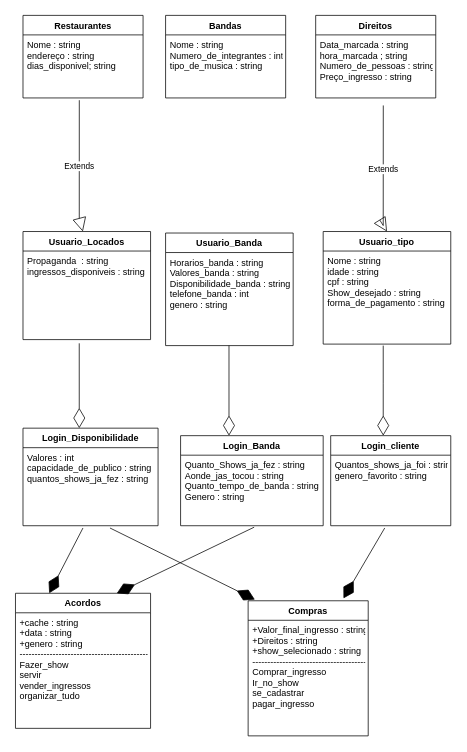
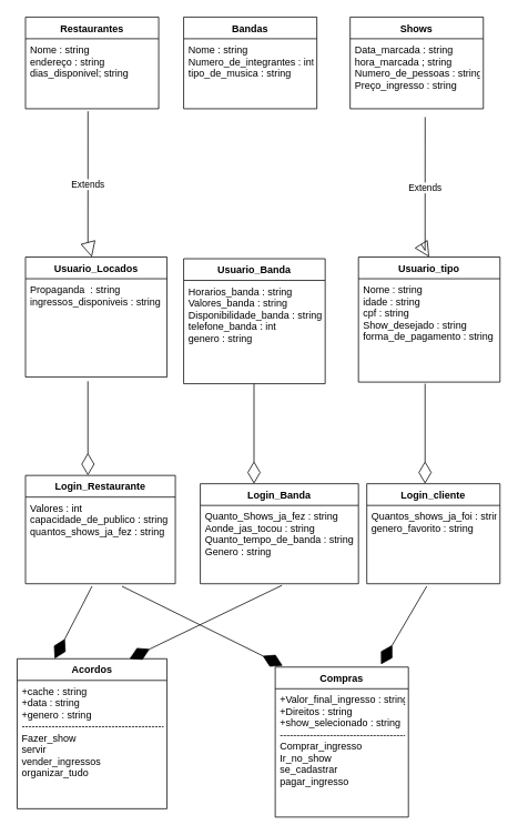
  <mxCell id="0" />
  <mxCell id="1" parent="0" />
  <mxCell id="2" value="Restaurantes" style="swimlane;fontStyle=1;align=center;verticalAlign=top;childLayout=stackLayout;horizontal=1;startSize=26;horizontalStack=0;resizeParent=1;resizeParentMax=0;resizeLast=0;collapsible=1;marginBottom=0;" vertex="1" parent="1"><mxGeometry x="30" y="20" width="160" height="110" as="geometry" /></mxCell>
  <mxCell id="3" value="Nome : string&#10;endereço : string &#10;dias_disponivel; string&#10;" style="text;strokeColor=none;fillColor=none;align=left;verticalAlign=top;spacingLeft=4;spacingRight=4;overflow=hidden;rotatable=0;points=[[0,0.5],[1,0.5]];portConstraint=eastwest;" vertex="1" parent="2"><mxGeometry y="26" width="160" height="84" as="geometry" /></mxCell>
  <mxCell id="4" value="Bandas" style="swimlane;fontStyle=1;align=center;verticalAlign=top;childLayout=stackLayout;horizontal=1;startSize=26;horizontalStack=0;resizeParent=1;resizeParentMax=0;resizeLast=0;collapsible=1;marginBottom=0;" vertex="1" parent="1"><mxGeometry x="220" y="20" width="160" height="110" as="geometry" /></mxCell>
  <mxCell id="5" value="Nome : string&#10;Numero_de_integrantes : int&#10;tipo_de_musica : string&#10;" style="text;strokeColor=none;fillColor=none;align=left;verticalAlign=top;spacingLeft=4;spacingRight=4;overflow=hidden;rotatable=0;points=[[0,0.5],[1,0.5]];portConstraint=eastwest;" vertex="1" parent="4"><mxGeometry y="26" width="160" height="84" as="geometry" /></mxCell>
- <mxCell id="6" value="Direitos" style="swimlane;fontStyle=1;align=center;verticalAlign=top;childLayout=stackLayout;horizontal=1;startSize=26;horizontalStack=0;resizeParent=1;resizeParentMax=0;resizeLast=0;collapsible=1;marginBottom=0;" vertex="1" parent="1"><mxGeometry x="420" y="20" width="160" height="110" as="geometry" /></mxCell>
+ <mxCell id="6" value="Shows" style="swimlane;fontStyle=1;align=center;verticalAlign=top;childLayout=stackLayout;horizontal=1;startSize=26;horizontalStack=0;resizeParent=1;resizeParentMax=0;resizeLast=0;collapsible=1;marginBottom=0;" vertex="1" parent="1"><mxGeometry x="420" y="20" width="160" height="110" as="geometry" /></mxCell>
  <mxCell id="7" value="Data_marcada : string&#10;hora_marcada ; string&#10;Numero_de_pessoas : string&#10;Preço_ingresso : string" style="text;strokeColor=none;fillColor=none;align=left;verticalAlign=top;spacingLeft=4;spacingRight=4;overflow=hidden;rotatable=0;points=[[0,0.5],[1,0.5]];portConstraint=eastwest;" vertex="1" parent="6"><mxGeometry y="26" width="160" height="84" as="geometry" /></mxCell>
  <mxCell id="8" value="Usuario_Locados" style="swimlane;fontStyle=1;align=center;verticalAlign=top;childLayout=stackLayout;horizontal=1;startSize=26;horizontalStack=0;resizeParent=1;resizeParentMax=0;resizeLast=0;collapsible=1;marginBottom=0;" vertex="1" parent="1"><mxGeometry x="30" y="308" width="170" height="144" as="geometry" /></mxCell>
  <mxCell id="9" value="Propaganda  : string&#10;ingressos_disponiveis : string&#10;" style="text;strokeColor=none;fillColor=none;align=left;verticalAlign=top;spacingLeft=4;spacingRight=4;overflow=hidden;rotatable=0;points=[[0,0.5],[1,0.5]];portConstraint=eastwest;" vertex="1" parent="8"><mxGeometry y="26" width="170" height="118" as="geometry" /></mxCell>
  <mxCell id="10" value="Usuario_Banda" style="swimlane;fontStyle=1;align=center;verticalAlign=top;childLayout=stackLayout;horizontal=1;startSize=26;horizontalStack=0;resizeParent=1;resizeParentMax=0;resizeLast=0;collapsible=1;marginBottom=0;" vertex="1" parent="1"><mxGeometry x="220" y="310" width="170" height="150" as="geometry" /></mxCell>
  <mxCell id="11" value="Horarios_banda : string&#10;Valores_banda : string&#10;Disponibilidade_banda : string&#10;telefone_banda : int&#10;genero : string&#10;&#10;" style="text;strokeColor=none;fillColor=none;align=left;verticalAlign=top;spacingLeft=4;spacingRight=4;overflow=hidden;rotatable=0;points=[[0,0.5],[1,0.5]];portConstraint=eastwest;" vertex="1" parent="10"><mxGeometry y="26" width="170" height="124" as="geometry" /></mxCell>
  <mxCell id="12" value="Usuario_tipo" style="swimlane;fontStyle=1;align=center;verticalAlign=top;childLayout=stackLayout;horizontal=1;startSize=26;horizontalStack=0;resizeParent=1;resizeParentMax=0;resizeLast=0;collapsible=1;marginBottom=0;" vertex="1" parent="1"><mxGeometry x="430" y="308" width="170" height="150" as="geometry" /></mxCell>
  <mxCell id="13" value="Nome : string&#10;idade : string&#10;cpf : string&#10;Show_desejado : string&#10;forma_de_pagamento : string&#10;" style="text;strokeColor=none;fillColor=none;align=left;verticalAlign=top;spacingLeft=4;spacingRight=4;overflow=hidden;rotatable=0;points=[[0,0.5],[1,0.5]];portConstraint=eastwest;" vertex="1" parent="12"><mxGeometry y="26" width="170" height="124" as="geometry" /></mxCell>
  <mxCell id="14" value="Extends" style="endArrow=block;endSize=16;endFill=0;html=1;rounded=0;exitX=0.469;exitY=1.036;exitDx=0;exitDy=0;exitPerimeter=0;entryX=0.469;entryY=0;entryDx=0;entryDy=0;entryPerimeter=0;" edge="1" parent="1" source="3" target="8"><mxGeometry width="160" relative="1" as="geometry"><mxPoint x="105.04" y="168.004" as="sourcePoint" /><mxPoint x="105" y="300" as="targetPoint" /><Array as="points"><mxPoint x="105" y="290" /></Array></mxGeometry></mxCell>
  <mxCell id="15" value="Extends" style="endArrow=block;endSize=16;endFill=0;html=1;rounded=0;entryX=0.5;entryY=0;entryDx=0;entryDy=0;exitX=0.563;exitY=1.119;exitDx=0;exitDy=0;exitPerimeter=0;" edge="1" parent="1" source="7" target="12"><mxGeometry width="160" relative="1" as="geometry"><mxPoint x="510.08" y="168.004" as="sourcePoint" /><mxPoint x="600" y="230" as="targetPoint" /><Array as="points"><mxPoint x="510" y="300" /></Array></mxGeometry></mxCell>
  <mxCell id="16" value="" style="endArrow=diamondThin;endFill=0;endSize=24;html=1;rounded=0;exitX=0.441;exitY=1.042;exitDx=0;exitDy=0;exitPerimeter=0;" edge="1" parent="1" source="9"><mxGeometry width="160" relative="1" as="geometry"><mxPoint x="60" y="540" as="sourcePoint" /><mxPoint x="105" y="570" as="targetPoint" /></mxGeometry></mxCell>
  <mxCell id="17" value="" style="endArrow=diamondThin;endFill=0;endSize=24;html=1;rounded=0;" edge="1" parent="1"><mxGeometry width="160" relative="1" as="geometry"><mxPoint x="304.5" y="460" as="sourcePoint" /><mxPoint x="304.5" y="580" as="targetPoint" /></mxGeometry></mxCell>
  <mxCell id="18" value="" style="endArrow=diamondThin;endFill=0;endSize=24;html=1;rounded=0;" edge="1" parent="1"><mxGeometry width="160" relative="1" as="geometry"><mxPoint x="510" y="460" as="sourcePoint" /><mxPoint x="510" y="580" as="targetPoint" /><Array as="points"><mxPoint x="510" y="510" /></Array></mxGeometry></mxCell>
- <mxCell id="19" value="Login_Disponibilidade" style="swimlane;fontStyle=1;align=center;verticalAlign=top;childLayout=stackLayout;horizontal=1;startSize=26;horizontalStack=0;resizeParent=1;resizeParentMax=0;resizeLast=0;collapsible=1;marginBottom=0;" vertex="1" parent="1"><mxGeometry x="30" y="570" width="180" height="130" as="geometry" /></mxCell>
+ <mxCell id="19" value="Login_Restaurante" style="swimlane;fontStyle=1;align=center;verticalAlign=top;childLayout=stackLayout;horizontal=1;startSize=26;horizontalStack=0;resizeParent=1;resizeParentMax=0;resizeLast=0;collapsible=1;marginBottom=0;" vertex="1" parent="1"><mxGeometry x="30" y="570" width="180" height="130" as="geometry" /></mxCell>
  <mxCell id="20" value="Valores : int&#10;capacidade_de_publico : string&#10;quantos_shows_ja_fez : string" style="text;strokeColor=none;fillColor=none;align=left;verticalAlign=top;spacingLeft=4;spacingRight=4;overflow=hidden;rotatable=0;points=[[0,0.5],[1,0.5]];portConstraint=eastwest;" vertex="1" parent="19"><mxGeometry y="26" width="180" height="104" as="geometry" /></mxCell>
  <mxCell id="21" value="Login_Banda" style="swimlane;fontStyle=1;align=center;verticalAlign=top;childLayout=stackLayout;horizontal=1;startSize=26;horizontalStack=0;resizeParent=1;resizeParentMax=0;resizeLast=0;collapsible=1;marginBottom=0;" vertex="1" parent="1"><mxGeometry x="240" y="580" width="190" height="120" as="geometry" /></mxCell>
  <mxCell id="22" value="Quanto_Shows_ja_fez : string&#10;Aonde_jas_tocou : string&#10;Quanto_tempo_de_banda : string&#10;Genero : string" style="text;strokeColor=none;fillColor=none;align=left;verticalAlign=top;spacingLeft=4;spacingRight=4;overflow=hidden;rotatable=0;points=[[0,0.5],[1,0.5]];portConstraint=eastwest;" vertex="1" parent="21"><mxGeometry y="26" width="190" height="94" as="geometry" /></mxCell>
  <mxCell id="23" value="Login_cliente" style="swimlane;fontStyle=1;align=center;verticalAlign=top;childLayout=stackLayout;horizontal=1;startSize=26;horizontalStack=0;resizeParent=1;resizeParentMax=0;resizeLast=0;collapsible=1;marginBottom=0;" vertex="1" parent="1"><mxGeometry x="440" y="580" width="160" height="120" as="geometry" /></mxCell>
  <mxCell id="24" value="Quantos_shows_ja_foi : string&#10;genero_favorito : string&#10;" style="text;strokeColor=none;fillColor=none;align=left;verticalAlign=top;spacingLeft=4;spacingRight=4;overflow=hidden;rotatable=0;points=[[0,0.5],[1,0.5]];portConstraint=eastwest;" vertex="1" parent="23"><mxGeometry y="26" width="160" height="94" as="geometry" /></mxCell>
  <mxCell id="25" value="Acordos" style="swimlane;fontStyle=1;align=center;verticalAlign=top;childLayout=stackLayout;horizontal=1;startSize=26;horizontalStack=0;resizeParent=1;resizeParentMax=0;resizeLast=0;collapsible=1;marginBottom=0;" vertex="1" parent="1"><mxGeometry x="20" y="790" width="180" height="180" as="geometry" /></mxCell>
  <mxCell id="26" value="+cache : string&#10;+data : string&#10;+genero : string&#10;----------------------------------------------&#10;Fazer_show&#10;servir&#10;vender_ingressos&#10;organizar_tudo" style="text;strokeColor=none;fillColor=none;align=left;verticalAlign=top;spacingLeft=4;spacingRight=4;overflow=hidden;rotatable=0;points=[[0,0.5],[1,0.5]];portConstraint=eastwest;" vertex="1" parent="25"><mxGeometry y="26" width="180" height="154" as="geometry" /></mxCell>
  <mxCell id="27" value="" style="endArrow=diamondThin;endFill=1;endSize=24;html=1;rounded=0;entryX=0.25;entryY=0;entryDx=0;entryDy=0;exitX=0.444;exitY=1.029;exitDx=0;exitDy=0;exitPerimeter=0;" edge="1" parent="1" source="20" target="25"><mxGeometry width="160" relative="1" as="geometry"><mxPoint x="60" y="740" as="sourcePoint" /><mxPoint x="220" y="740" as="targetPoint" /></mxGeometry></mxCell>
  <mxCell id="28" value="" style="endArrow=diamondThin;endFill=1;endSize=24;html=1;rounded=0;entryX=0.75;entryY=0;entryDx=0;entryDy=0;exitX=0.516;exitY=1.021;exitDx=0;exitDy=0;exitPerimeter=0;" edge="1" parent="1" source="22" target="25"><mxGeometry width="160" relative="1" as="geometry"><mxPoint x="190" y="730" as="sourcePoint" /><mxPoint x="350" y="730" as="targetPoint" /></mxGeometry></mxCell>
  <mxCell id="29" value="Compras" style="swimlane;fontStyle=1;align=center;verticalAlign=top;childLayout=stackLayout;horizontal=1;startSize=26;horizontalStack=0;resizeParent=1;resizeParentMax=0;resizeLast=0;collapsible=1;marginBottom=0;" vertex="1" parent="1"><mxGeometry x="330" y="800" width="160" height="180" as="geometry" /></mxCell>
  <mxCell id="30" value="+Valor_final_ingresso : string&#10;+Direitos : string&#10;+show_selecionado : string&#10;--------------------------------------&#10;Comprar_ingresso&#10;Ir_no_show&#10;se_cadastrar&#10;pagar_ingresso" style="text;strokeColor=none;fillColor=none;align=left;verticalAlign=top;spacingLeft=4;spacingRight=4;overflow=hidden;rotatable=0;points=[[0,0.5],[1,0.5]];portConstraint=eastwest;" vertex="1" parent="29"><mxGeometry y="26" width="160" height="154" as="geometry" /></mxCell>
  <mxCell id="31" value="" style="endArrow=diamondThin;endFill=1;endSize=24;html=1;rounded=0;entryX=0.794;entryY=-0.018;entryDx=0;entryDy=0;entryPerimeter=0;exitX=0.45;exitY=1.032;exitDx=0;exitDy=0;exitPerimeter=0;" edge="1" parent="1" source="24" target="29"><mxGeometry width="160" relative="1" as="geometry"><mxPoint x="364" y="750" as="sourcePoint" /><mxPoint x="524" y="750" as="targetPoint" /></mxGeometry></mxCell>
  <mxCell id="32" value="" style="endArrow=diamondThin;endFill=1;endSize=24;html=1;rounded=0;entryX=0.056;entryY=-0.009;entryDx=0;entryDy=0;entryPerimeter=0;exitX=0.644;exitY=1.029;exitDx=0;exitDy=0;exitPerimeter=0;" edge="1" parent="1" source="20" target="29"><mxGeometry width="160" relative="1" as="geometry"><mxPoint x="130" y="740" as="sourcePoint" /><mxPoint x="290" y="740" as="targetPoint" /></mxGeometry></mxCell>
